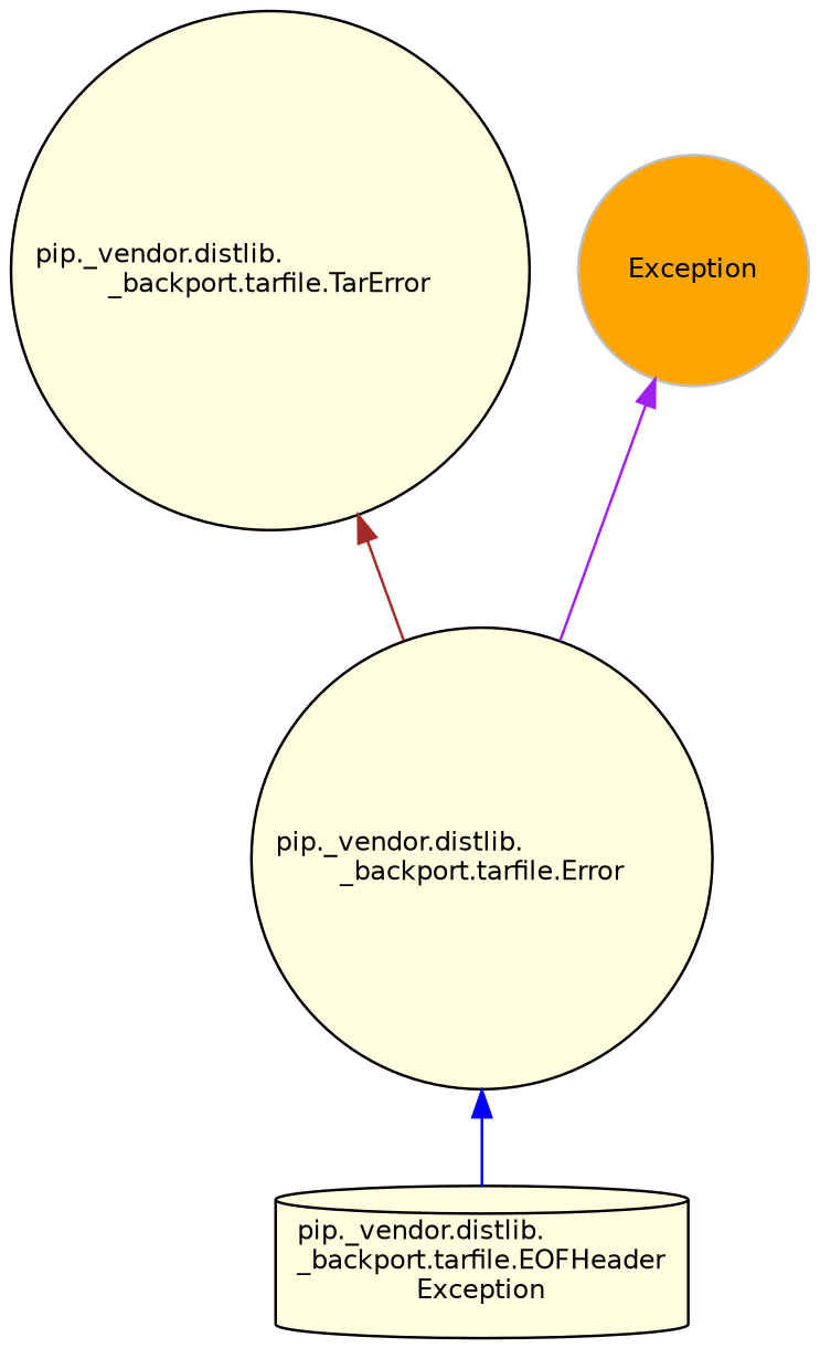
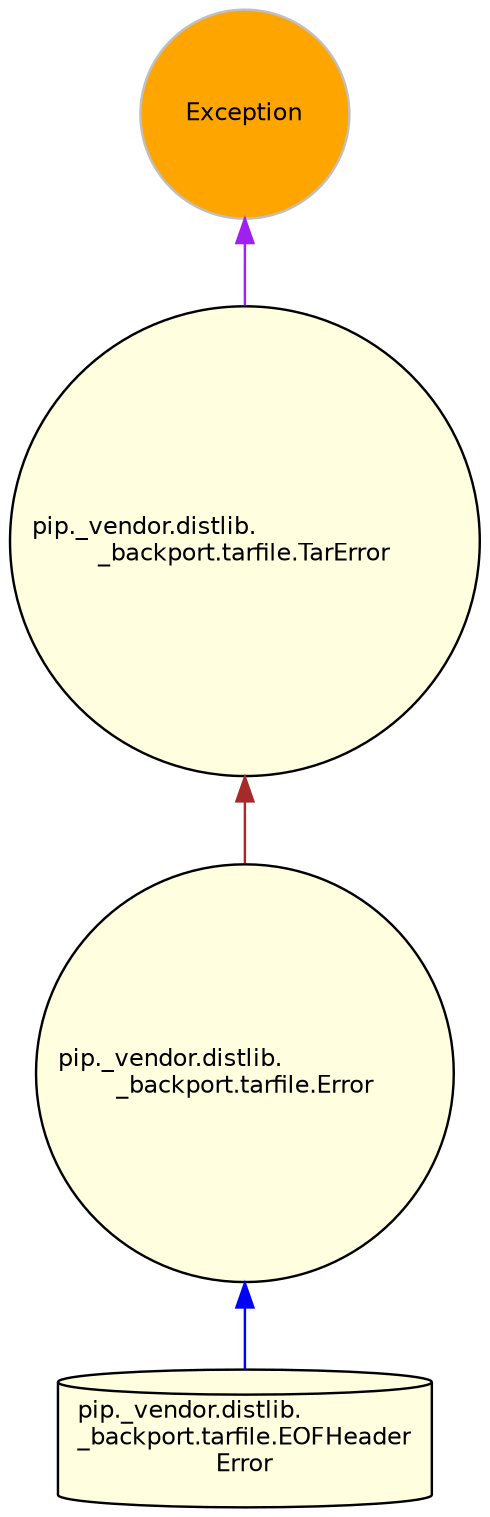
  digraph {
    node [color=black fillcolor=lightyellow fontname=Helvetica fontsize=10 shape=circle style=filled]
    edge [dir=back fontname=Helvetica fontsize=10 labelfontname=Helvetica labelfontsize=10 style=solid]
-   n1 [fontcolor=black height=0.2 label="pip._vendor.distlib.\l_backport.tarfile.EOFHeader\lException" shape=cylinder width=0.4]
+   n1 [fontcolor=black height=0.2 label="pip._vendor.distlib.\l_backport.tarfile.EOFHeader\lError" shape=cylinder width=0.4]
    n2 [height=0.2 label="pip._vendor.distlib.\l_backport.tarfile.Error" width=0.4]
    n3 [height=0.2 label="pip._vendor.distlib.\l_backport.tarfile.TarError" width=0.4]
    n4 [color=grey75 fillcolor=orange height=0.2 label=Exception width=0.4]
    n2 -> n1 [color=blue]
    n3 -> n2 [color=brown]
-   n4 -> n2 [color=purple]
+   n4 -> n3 [color=purple]
  }
